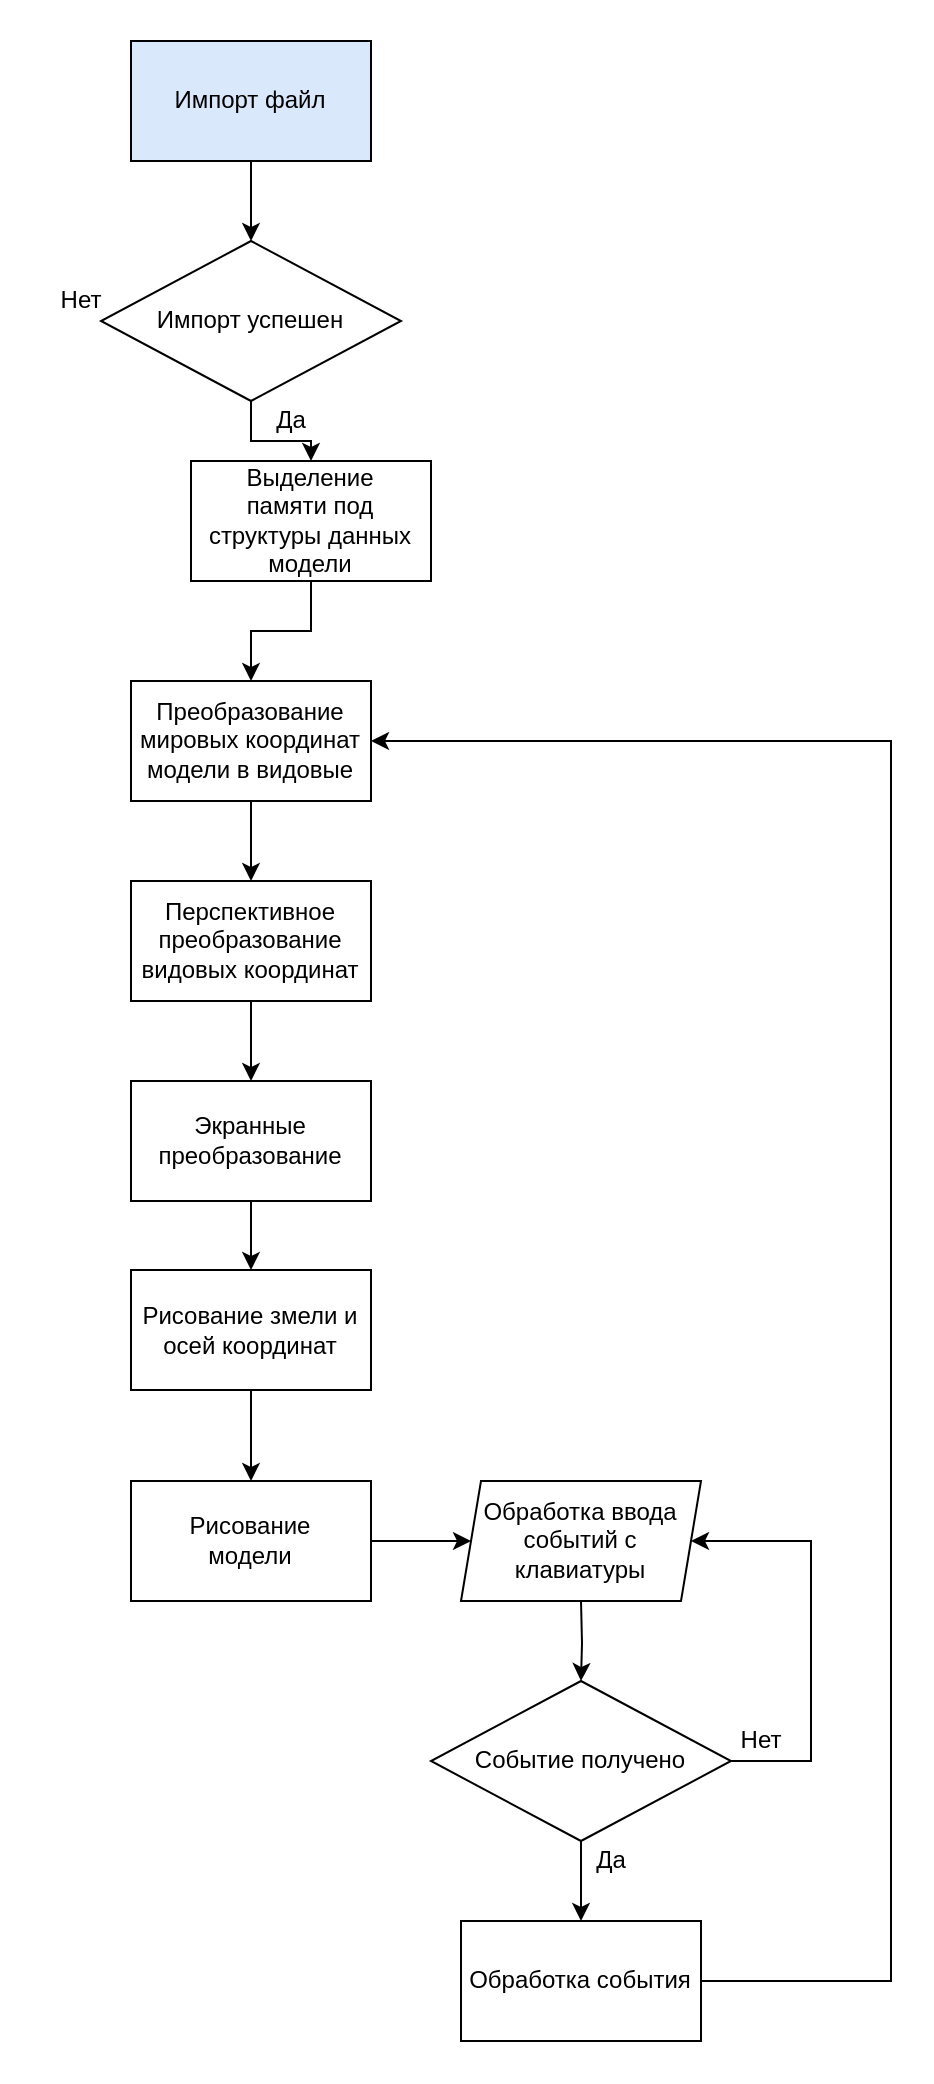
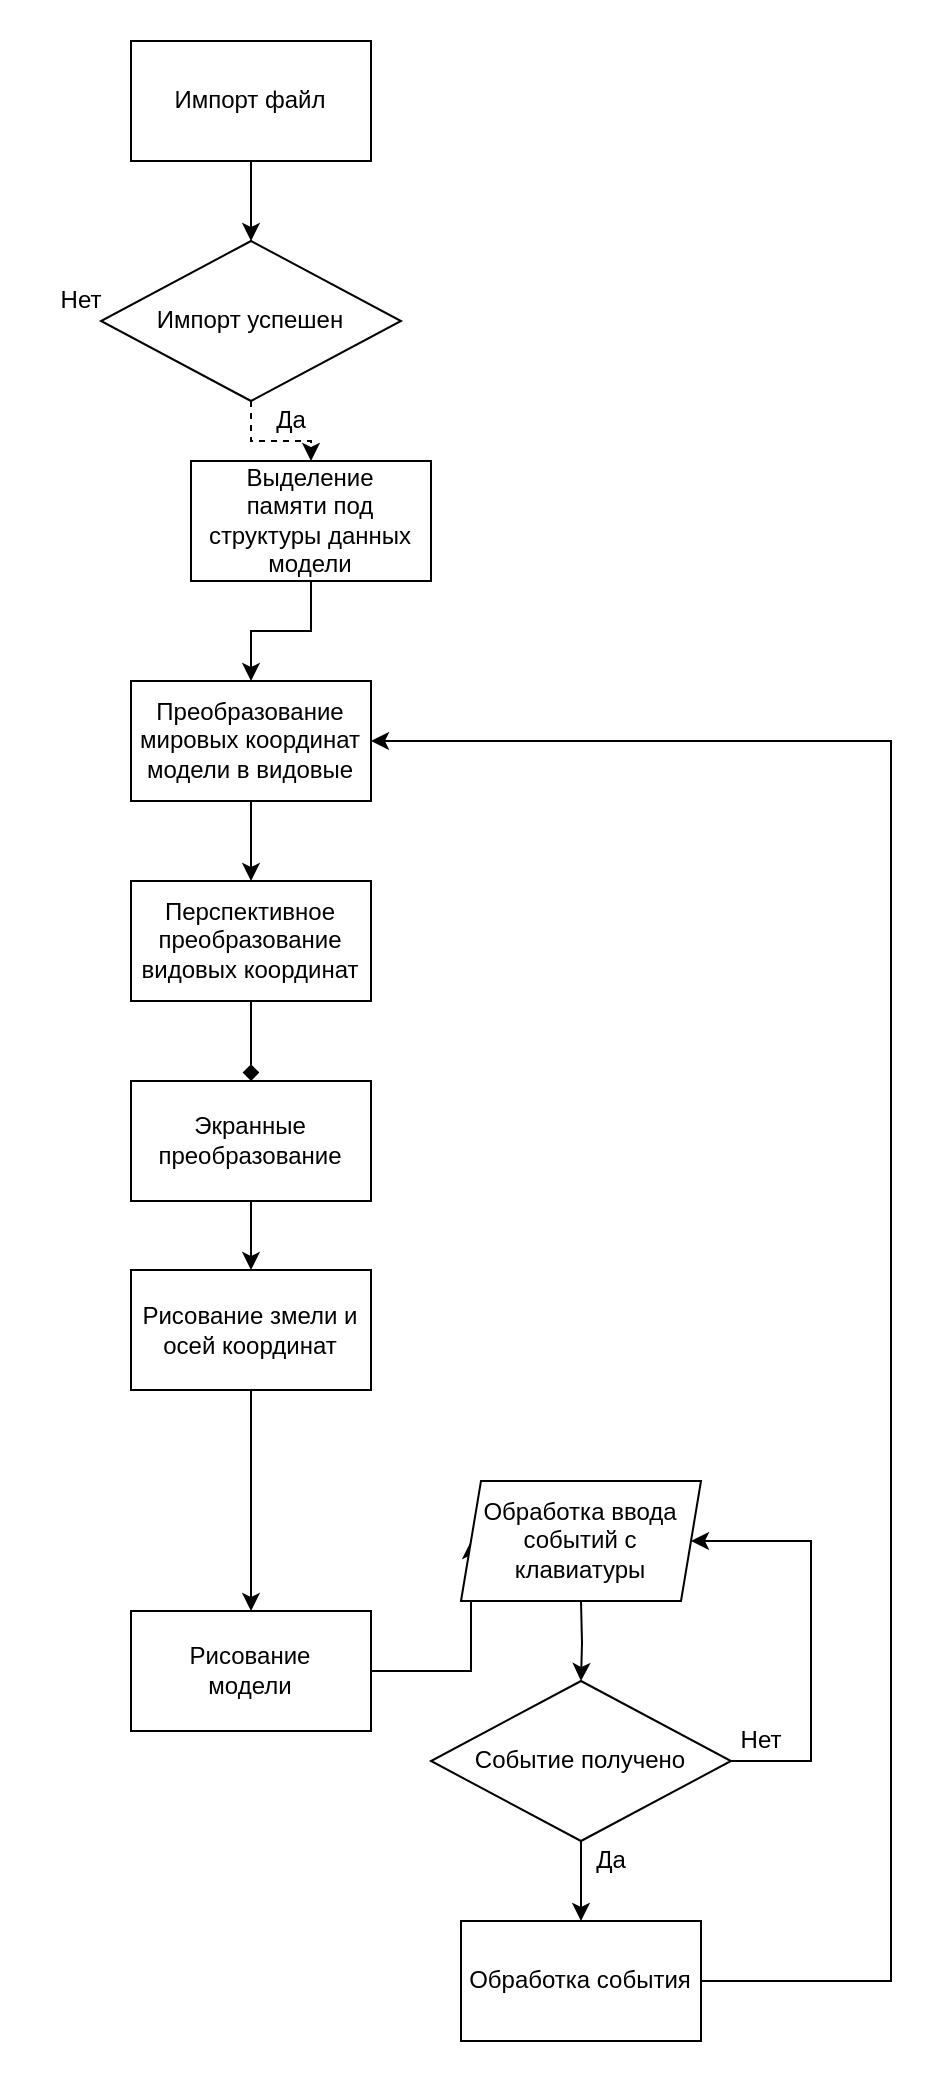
  <mxCell id="0" />
  <mxCell id="1" parent="0" />
  <mxCell id="2" value="" style="edgeStyle=orthogonalEdgeStyle;rounded=0;orthogonalLoop=1;jettySize=auto;html=1;" edge="1" parent="1" source="3" target="18"><mxGeometry relative="1" as="geometry" /></mxCell>
- <mxCell id="3" value="Импорт файл" style="rounded=0;whiteSpace=wrap;html=1;fillColor=#dae8fc;" vertex="1" parent="1"><mxGeometry x="65" y="20" width="120" height="60" as="geometry" /></mxCell>
+ <mxCell id="3" value="Импорт файл" style="rounded=0;whiteSpace=wrap;html=1;" vertex="1" parent="1"><mxGeometry x="65" y="20" width="120" height="60" as="geometry" /></mxCell>
  <mxCell id="4" value="" style="edgeStyle=orthogonalEdgeStyle;rounded=0;orthogonalLoop=1;jettySize=auto;html=1;" edge="1" parent="1" source="5" target="7"><mxGeometry relative="1" as="geometry" /></mxCell>
  <mxCell id="5" value="Выделение&lt;br&gt;памяти под структуры данных модели" style="rounded=0;whiteSpace=wrap;html=1;" vertex="1" parent="1"><mxGeometry x="95" y="230" width="120" height="60" as="geometry" /></mxCell>
  <mxCell id="6" value="" style="edgeStyle=orthogonalEdgeStyle;rounded=0;orthogonalLoop=1;jettySize=auto;html=1;" edge="1" parent="1" source="7" target="9"><mxGeometry relative="1" as="geometry" /></mxCell>
  <mxCell id="7" value="Преобразование&lt;br&gt;мировых координат модели в видовые" style="whiteSpace=wrap;html=1;rounded=0;" vertex="1" parent="1"><mxGeometry x="65" y="340" width="120" height="60" as="geometry" /></mxCell>
- <mxCell id="8" value="" style="edgeStyle=orthogonalEdgeStyle;rounded=0;orthogonalLoop=1;jettySize=auto;html=1;" edge="1" parent="1" source="9" target="11"><mxGeometry relative="1" as="geometry" /></mxCell>
+ <mxCell id="8" value="" style="edgeStyle=orthogonalEdgeStyle;rounded=0;orthogonalLoop=1;jettySize=auto;html=1;endArrow=diamond;" edge="1" parent="1" source="9" target="11"><mxGeometry relative="1" as="geometry" /></mxCell>
  <mxCell id="9" value="Перспективное преобразование видовых координат" style="whiteSpace=wrap;html=1;rounded=0;" vertex="1" parent="1"><mxGeometry x="65" y="440" width="120" height="60" as="geometry" /></mxCell>
  <mxCell id="10" value="" style="edgeStyle=orthogonalEdgeStyle;rounded=0;orthogonalLoop=1;jettySize=auto;html=1;" edge="1" parent="1" source="11" target="13"><mxGeometry relative="1" as="geometry" /></mxCell>
  <mxCell id="11" value="Экранные преобразование" style="whiteSpace=wrap;html=1;rounded=0;" vertex="1" parent="1"><mxGeometry x="65" y="540" width="120" height="60" as="geometry" /></mxCell>
  <mxCell id="12" value="" style="edgeStyle=orthogonalEdgeStyle;rounded=0;orthogonalLoop=1;jettySize=auto;html=1;" edge="1" parent="1" source="13" target="15"><mxGeometry relative="1" as="geometry" /></mxCell>
  <mxCell id="13" value="Рисование змели и осей координат" style="whiteSpace=wrap;html=1;rounded=0;" vertex="1" parent="1"><mxGeometry x="65" y="634.5" width="120" height="60" as="geometry" /></mxCell>
  <mxCell id="14" style="edgeStyle=orthogonalEdgeStyle;rounded=0;orthogonalLoop=1;jettySize=auto;html=1;exitX=1;exitY=0.5;exitDx=0;exitDy=0;entryX=0;entryY=0.5;entryDx=0;entryDy=0;" edge="1" parent="1" source="15" target="28"><mxGeometry relative="1" as="geometry" /></mxCell>
- <mxCell id="15" value="Рисование&lt;br&gt;модели" style="whiteSpace=wrap;html=1;rounded=0;" vertex="1" parent="1"><mxGeometry x="65" y="740" width="120" height="60" as="geometry" /></mxCell>
+ <mxCell id="15" value="Рисование&lt;br&gt;модели" style="whiteSpace=wrap;html=1;rounded=0;" vertex="1" parent="1"><mxGeometry x="65" y="805" width="120" height="60" as="geometry" /></mxCell>
  <mxCell id="16" style="edgeStyle=orthogonalEdgeStyle;rounded=0;orthogonalLoop=1;jettySize=auto;html=1;exitX=0.5;exitY=1;exitDx=0;exitDy=0;entryX=0.5;entryY=0;entryDx=0;entryDy=0;" edge="1" parent="1" target="23"><mxGeometry relative="1" as="geometry"><mxPoint x="290" y="800" as="sourcePoint" /></mxGeometry></mxCell>
- <mxCell id="17" style="edgeStyle=orthogonalEdgeStyle;rounded=0;orthogonalLoop=1;jettySize=auto;html=1;exitX=0.5;exitY=1;exitDx=0;exitDy=0;entryX=0.5;entryY=0;entryDx=0;entryDy=0;" edge="1" parent="1" source="18" target="5"><mxGeometry relative="1" as="geometry" /></mxCell>
+ <mxCell id="17" style="edgeStyle=orthogonalEdgeStyle;rounded=0;orthogonalLoop=1;jettySize=auto;html=1;exitX=0.5;exitY=1;exitDx=0;exitDy=0;entryX=0.5;entryY=0;entryDx=0;entryDy=0;dashed=1;" edge="1" parent="1" source="18" target="5"><mxGeometry relative="1" as="geometry" /></mxCell>
  <mxCell id="18" value="Импорт успешен" style="rhombus;whiteSpace=wrap;html=1;" vertex="1" parent="1"><mxGeometry x="50" y="120" width="150" height="80" as="geometry" /></mxCell>
  <mxCell id="19" value="Да" style="text;html=1;align=center;verticalAlign=middle;resizable=0;points=[];autosize=1;" vertex="1" parent="1"><mxGeometry x="130" y="200" width="30" height="20" as="geometry" /></mxCell>
  <mxCell id="20" value="Нет" style="text;html=1;align=center;verticalAlign=middle;resizable=0;points=[];autosize=1;" vertex="1" parent="1"><mxGeometry x="20" y="140" width="40" height="20" as="geometry" /></mxCell>
  <mxCell id="21" style="edgeStyle=orthogonalEdgeStyle;rounded=0;orthogonalLoop=1;jettySize=auto;html=1;exitX=1;exitY=0.5;exitDx=0;exitDy=0;entryX=1;entryY=0.5;entryDx=0;entryDy=0;" edge="1" parent="1" source="23" target="28"><mxGeometry relative="1" as="geometry"><mxPoint x="350" y="770" as="targetPoint" /><Array as="points"><mxPoint x="405" y="880" /><mxPoint x="405" y="770" /></Array></mxGeometry></mxCell>
  <mxCell id="22" style="edgeStyle=orthogonalEdgeStyle;rounded=0;orthogonalLoop=1;jettySize=auto;html=1;exitX=0.5;exitY=1;exitDx=0;exitDy=0;entryX=0.5;entryY=0;entryDx=0;entryDy=0;" edge="1" parent="1" source="23" target="27"><mxGeometry relative="1" as="geometry" /></mxCell>
  <mxCell id="23" value="Событие получено" style="rhombus;whiteSpace=wrap;html=1;" vertex="1" parent="1"><mxGeometry x="215" y="840" width="150" height="80" as="geometry" /></mxCell>
  <mxCell id="24" value="Да" style="text;html=1;align=center;verticalAlign=middle;resizable=0;points=[];autosize=1;" vertex="1" parent="1"><mxGeometry x="290" y="920" width="30" height="20" as="geometry" /></mxCell>
  <mxCell id="25" value="Нет" style="text;html=1;align=center;verticalAlign=middle;resizable=0;points=[];autosize=1;" vertex="1" parent="1"><mxGeometry x="360" y="860" width="40" height="20" as="geometry" /></mxCell>
  <mxCell id="26" style="edgeStyle=orthogonalEdgeStyle;rounded=0;orthogonalLoop=1;jettySize=auto;html=1;exitX=1;exitY=0.5;exitDx=0;exitDy=0;entryX=1;entryY=0.5;entryDx=0;entryDy=0;" edge="1" parent="1" source="27" target="7"><mxGeometry relative="1" as="geometry"><mxPoint x="605" y="340" as="targetPoint" /><Array as="points"><mxPoint x="445" y="990" /><mxPoint x="445" y="370" /></Array></mxGeometry></mxCell>
  <mxCell id="27" value="Обработка события" style="whiteSpace=wrap;html=1;rounded=0;" vertex="1" parent="1"><mxGeometry x="230" y="960" width="120" height="60" as="geometry" /></mxCell>
  <mxCell id="28" value="Обработка ввода&lt;br&gt;событий с клавиатуры" style="shape=parallelogram;perimeter=parallelogramPerimeter;whiteSpace=wrap;html=1;fixedSize=1;size=10;" vertex="1" parent="1"><mxGeometry x="230" y="740" width="120" height="60" as="geometry" /></mxCell>
